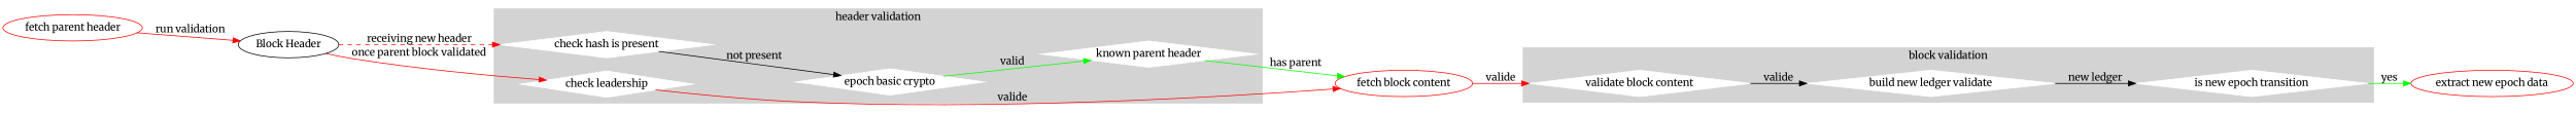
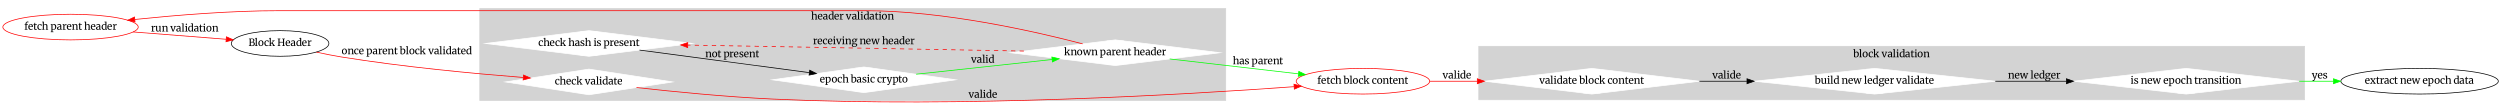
  digraph {
    fontname=Merriweather
    rankdir=LR
    node [color=white fontname=Merriweather shape=Mdiamond style=filled]
    edge [fontname=Merriweather color=red]
    "check hash is present"
    n2 [label="epoch basic crypto"]
    "known parent header"
-   "check leadership"
+   "check leadership" [label="check validate"]
    "validate block content"
    n6 [label="build new ledger validate"]
    "is new epoch transition"
    "fetch parent header" [color=red shape="" style=""]
    "fetch block content" [color=red shape="" style=""]
-   "extract new epoch data" [color=red shape="" style=""]
+   "extract new epoch data" [color="" shape="" style=""]
    "Block Header" [color="" shape="" style=""]
    subgraph cluster_1 {
      color=lightgrey
      label="header validation"
      style=filled
      "check hash is present"
      n2
      "known parent header"
      "check leadership"
    }
    subgraph cluster_2 {
      color=lightgrey
      label="block validation"
      style=filled
      "validate block content"
      n6
      "is new epoch transition"
    }
    subgraph sub_3 {
      "fetch parent header"
      "fetch block content"
    }
    "check hash is present" -> n2 [label="not present" color=""]
    n2 -> "known parent header" [color=green label=valid]
+   "known parent header" -> "fetch parent header"
    "known parent header" -> "fetch block content" [color=green label="has parent"]
    "check leadership" -> "fetch block content" [label=valide]
    "validate block content" -> n6 [label=valide color=""]
    n6 -> "is new epoch transition" [label="new ledger" color=""]
    "is new epoch transition" -> "extract new epoch data" [color=green label=yes]
    "fetch parent header" -> "Block Header" [label="run validation"]
    "fetch block content" -> "validate block content" [label=valide]
-   "Block Header" -> "check hash is present" [label="receiving new header" style=dashed]
+   "known parent header" -> "check hash is present" [label="receiving new header" style=dashed]
    "Block Header" -> "check leadership" [label="once parent block validated"]
  }
